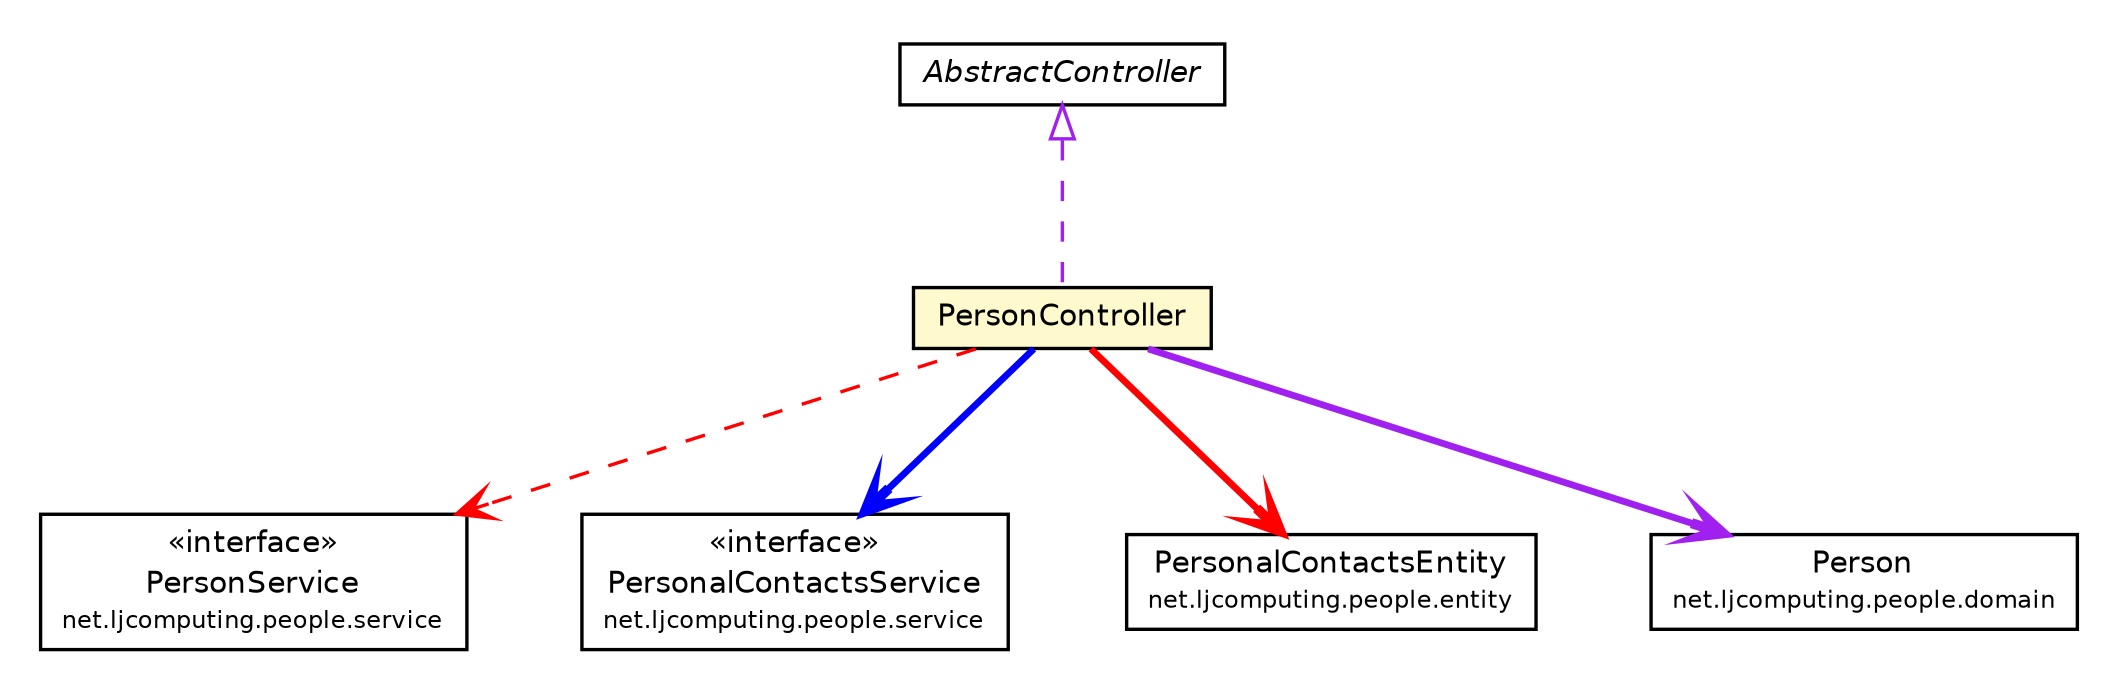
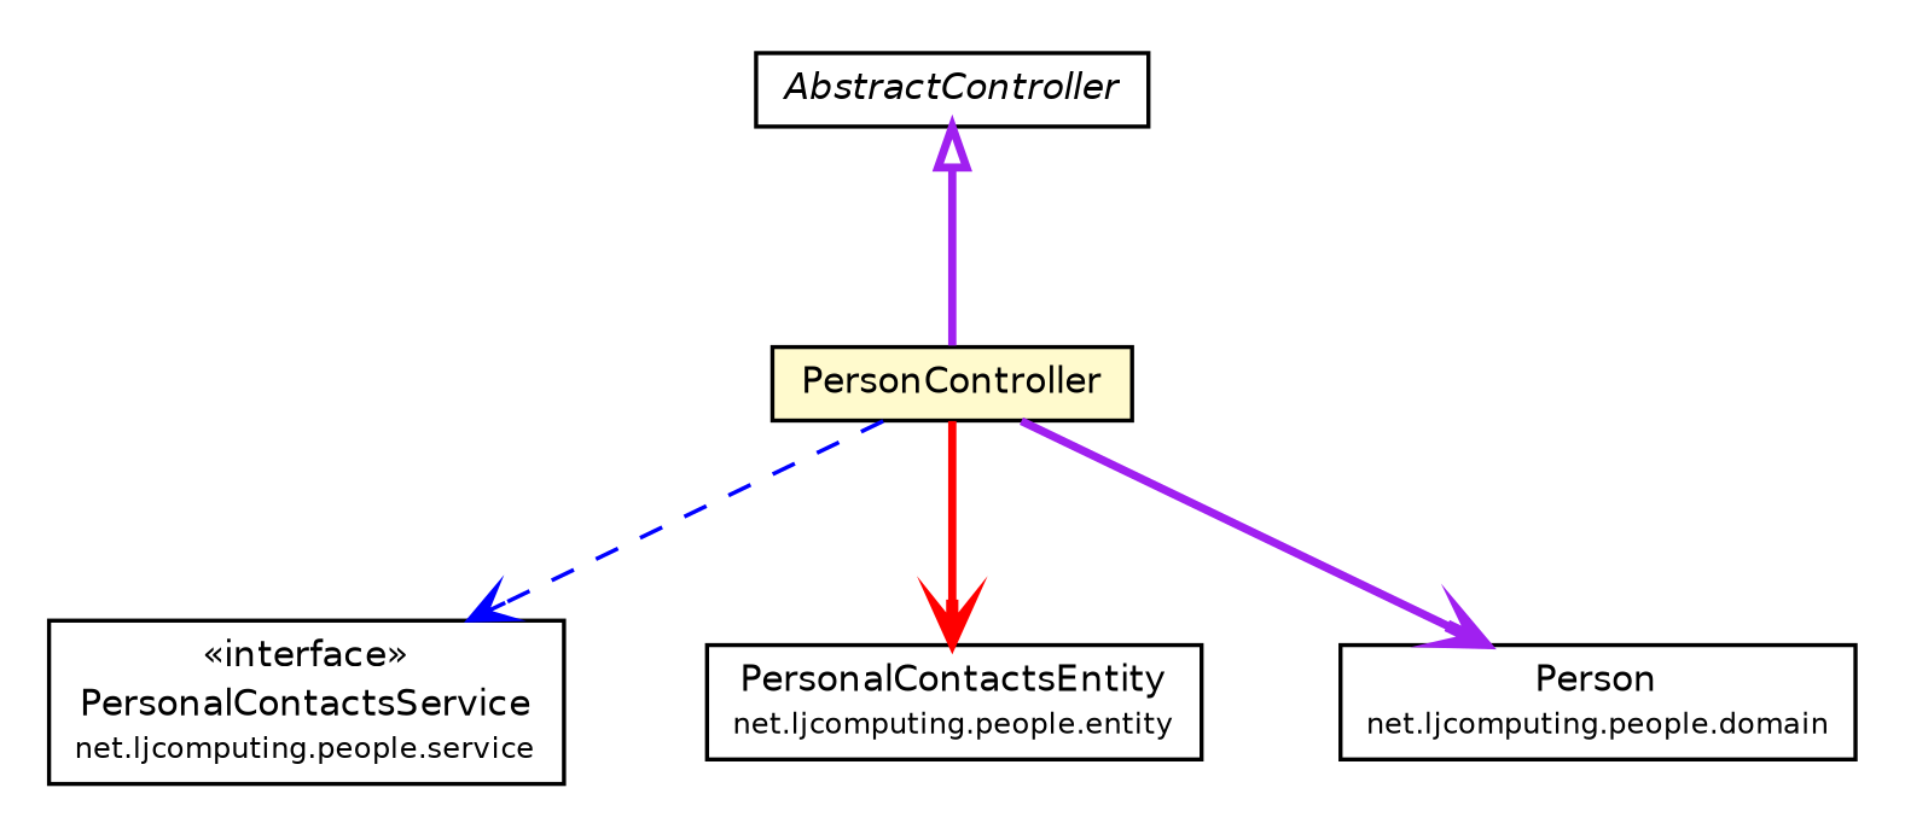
  digraph {
    nodesep=0.25
    ranksep=0.5
    node [fontcolor=black fontname=Helvetica fontsize=9.0 shape=plaintext]
    edge [arrowhead=open color=red fontcolor=black fontname=Helvetica fontsize=10.0 headport=p labelfontname=Helvetica labelfontsize=10 style=bold tailport=p]
    n1 [label=<<table title="net.ljcomputing.people.web.controller.PersonController" border="0" cellborder="1" cellspacing="0" cellpadding="2" port="p" bgcolor="lemonChiffon" href="./PersonController.html"> 		<tr><td><table border="0" cellspacing="0" cellpadding="1"> <tr><td align="center" balign="center"> PersonController </td></tr> 		</table></td></tr> 		</table>>]
-   n2 [label=<<table title="net.ljcomputing.people.service.PersonService" border="0" cellborder="1" cellspacing="0" cellpadding="2" port="p"> 		<tr><td><table border="0" cellspacing="0" cellpadding="1"> <tr><td align="center" balign="center"> &#171;interface&#187; </td></tr> <tr><td align="center" balign="center"> PersonService </td></tr> <tr><td align="center" balign="center"><font point-size="7.0"> net.ljcomputing.people.service </font></td></tr> 		</table></td></tr> 		</table>>]
    n3 [label=<<table title="net.ljcomputing.people.service.PersonalContactsService" border="0" cellborder="1" cellspacing="0" cellpadding="2" port="p"> 		<tr><td><table border="0" cellspacing="0" cellpadding="1"> <tr><td align="center" balign="center"> &#171;interface&#187; </td></tr> <tr><td align="center" balign="center"> PersonalContactsService </td></tr> <tr><td align="center" balign="center"><font point-size="7.0"> net.ljcomputing.people.service </font></td></tr> 		</table></td></tr> 		</table>>]
    n4 [label=<<table title="net.ljcomputing.people.entity.PersonalContactsEntity" border="0" cellborder="1" cellspacing="0" cellpadding="2" port="p"> 		<tr><td><table border="0" cellspacing="0" cellpadding="1"> <tr><td align="center" balign="center"> PersonalContactsEntity </td></tr> <tr><td align="center" balign="center"><font point-size="7.0"> net.ljcomputing.people.entity </font></td></tr> 		</table></td></tr> 		</table>>]
    n5 [label=<<table title="net.ljcomputing.people.domain.Person" border="0" cellborder="1" cellspacing="0" cellpadding="2" port="p"> 		<tr><td><table border="0" cellspacing="0" cellpadding="1"> <tr><td align="center" balign="center"> Person </td></tr> <tr><td align="center" balign="center"><font point-size="7.0"> net.ljcomputing.people.domain </font></td></tr> 		</table></td></tr> 		</table>>]
    n6 [label=<<table title="net.ljcomputing.people.web.controller.AbstractController" border="0" cellborder="1" cellspacing="0" cellpadding="2" port="p" href="./AbstractController.html"> 		<tr><td><table border="0" cellspacing="0" cellpadding="1"> <tr><td align="center" balign="center"><font face="Helvetica-Oblique"> AbstractController </font></td></tr> 		</table></td></tr> 		</table>>]
-   n1 -> n2 [style=dashed]
-   n1 -> n3 [color=blue]
+   n1 -> n3 [color=blue style=dashed]
    n1 -> n4
    n1 -> n5 [color=purple]
-   n6 -> n1 [arrowtail=empty color=purple dir=back fontsize=10 style=dashed arrowhead="" fontcolor=""]
+   n6 -> n1 [arrowtail=empty color=purple dir=back fontsize=10 arrowhead="" fontcolor=""]
  }
